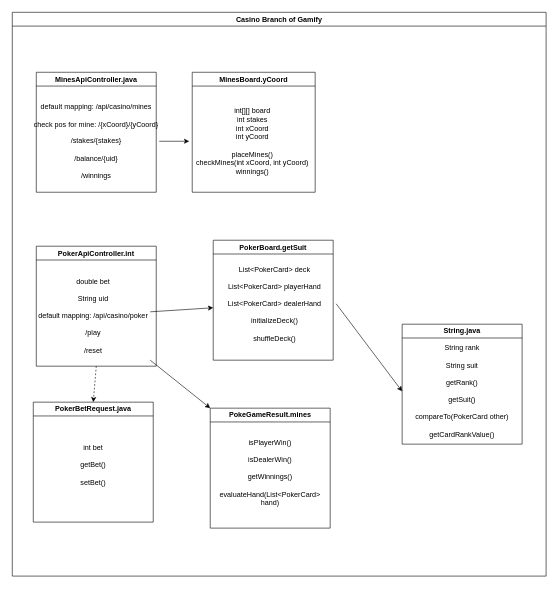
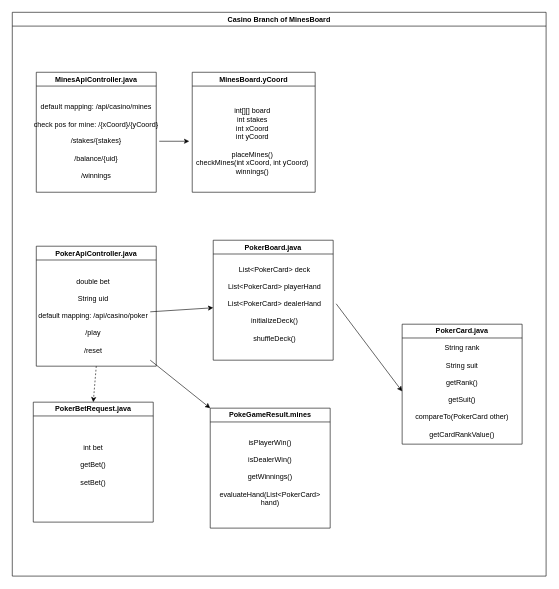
  <mxCell id="0" />
  <mxCell id="1" parent="0" />
  <mxCell id="2" value="MinesBoard.yCoord" style="swimlane;whiteSpace=wrap;html=1;" parent="1" vertex="1"><mxGeometry x="320" y="120" width="205" height="200" as="geometry" /></mxCell>
  <mxCell id="3" value="int[][] board&lt;br&gt;int stakes&lt;br&gt;int xCoord&lt;br&gt;int yCoord&lt;br&gt;&lt;br&gt;placeMines()&lt;br&gt;checkMines(int xCoord, int yCoord)&lt;br&gt;winnings()" style="text;html=1;align=center;verticalAlign=middle;resizable=0;points=[];autosize=1;strokeColor=none;fillColor=none;" parent="2" vertex="1"><mxGeometry x="-5" y="50" width="210" height="130" as="geometry" /></mxCell>
  <mxCell id="4" value="MinesApiController.java" style="swimlane;whiteSpace=wrap;html=1;" parent="1" vertex="1"><mxGeometry x="60" y="120" width="200" height="200" as="geometry" /></mxCell>
  <mxCell id="5" value="default mapping: /api/casino/mines&lt;br&gt;&lt;br&gt;check pos for mine: /{xCoord}/{yCoord}&lt;br&gt;&lt;br&gt;/stakes/{stakes}&lt;br&gt;&lt;br&gt;/balance/{uid}&lt;br&gt;&lt;br&gt;/winnings" style="text;html=1;strokeColor=none;fillColor=none;align=center;verticalAlign=middle;whiteSpace=wrap;rounded=0;" parent="4" vertex="1"><mxGeometry x="-5" y="100" width="210" height="30" as="geometry" /></mxCell>
  <mxCell id="6" style="edgeStyle=none;html=1;exitX=0.5;exitY=1;exitDx=0;exitDy=0;entryX=0.5;entryY=0;entryDx=0;entryDy=0;fillColor=#FFFFFF;dashed=1;" edge="1" parent="1" source="7" target="9"><mxGeometry relative="1" as="geometry" /></mxCell>
- <mxCell id="7" value="PokerApiController.int" style="swimlane;whiteSpace=wrap;html=1;" parent="1" vertex="1"><mxGeometry x="60" y="410" width="200" height="200" as="geometry" /></mxCell>
+ <mxCell id="7" value="PokerApiController.java" style="swimlane;whiteSpace=wrap;html=1;" parent="1" vertex="1"><mxGeometry x="60" y="410" width="200" height="200" as="geometry" /></mxCell>
  <mxCell id="8" value="double bet&lt;br&gt;&lt;br&gt;String uid&lt;br&gt;&lt;br&gt;default mapping: /api/casino/poker&lt;br&gt;&lt;br&gt;/play&lt;br&gt;&lt;br&gt;/reset" style="text;html=1;strokeColor=none;fillColor=none;align=center;verticalAlign=middle;whiteSpace=wrap;rounded=0;" parent="7" vertex="1"><mxGeometry y="41" width="190" height="149" as="geometry" /></mxCell>
  <mxCell id="9" value="PokerBetRequest.java" style="swimlane;whiteSpace=wrap;html=1;" parent="1" vertex="1"><mxGeometry x="55" y="670" width="200" height="200" as="geometry" /></mxCell>
- <mxCell id="10" value="PokerBoard.getSuit" style="swimlane;whiteSpace=wrap;html=1;" parent="1" vertex="1"><mxGeometry x="355" y="400" width="200" height="200" as="geometry" /></mxCell>
+ <mxCell id="10" value="PokerBoard.java" style="swimlane;whiteSpace=wrap;html=1;" parent="1" vertex="1"><mxGeometry x="355" y="400" width="200" height="200" as="geometry" /></mxCell>
  <mxCell id="11" style="edgeStyle=none;html=1;exitX=1;exitY=0.5;exitDx=0;exitDy=0;entryX=0;entryY=0.5;entryDx=0;entryDy=0;fillColor=#FFFFFF;" edge="1" parent="1" source="12" target="14"><mxGeometry relative="1" as="geometry" /></mxCell>
  <mxCell id="12" value="List&amp;lt;PokerCard&amp;gt; deck&lt;br&gt;&lt;br&gt;List&amp;lt;PokerCard&amp;gt; playerHand&lt;br&gt;&lt;br&gt;List&amp;lt;PokerCard&amp;gt; dealerHand&lt;br&gt;&lt;br&gt;initializeDeck()&lt;br&gt;&lt;br&gt;shuffleDeck()" style="text;html=1;strokeColor=none;fillColor=none;align=center;verticalAlign=middle;whiteSpace=wrap;rounded=0;" parent="1" vertex="1"><mxGeometry x="355" y="422" width="205" height="168" as="geometry" /></mxCell>
- <mxCell id="13" value="String.java" style="swimlane;whiteSpace=wrap;html=1;" parent="1" vertex="1"><mxGeometry x="670" y="540" width="200" height="200" as="geometry" /></mxCell>
+ <mxCell id="13" value="PokerCard.java" style="swimlane;whiteSpace=wrap;html=1;" parent="1" vertex="1"><mxGeometry x="670" y="540" width="200" height="200" as="geometry" /></mxCell>
  <mxCell id="14" value="String rank&lt;br&gt;&lt;br&gt;String suit&lt;br&gt;&lt;br&gt;getRank()&lt;br&gt;&lt;br&gt;getSuit()&lt;br&gt;&lt;br&gt;compareTo(PokerCard other)&lt;br&gt;&lt;br&gt;getCardRankValue()" style="text;html=1;strokeColor=none;fillColor=none;align=center;verticalAlign=middle;whiteSpace=wrap;rounded=0;" parent="13" vertex="1"><mxGeometry y="24" width="200" height="176" as="geometry" /></mxCell>
  <mxCell id="15" value="int bet&lt;br&gt;&lt;br&gt;getBet()&lt;br&gt;&lt;br&gt;setBet()" style="text;html=1;strokeColor=none;fillColor=none;align=center;verticalAlign=middle;whiteSpace=wrap;rounded=0;" parent="1" vertex="1"><mxGeometry x="60" y="690" width="190" height="170" as="geometry" /></mxCell>
  <mxCell id="16" value="PokeGameResult.mines" style="swimlane;whiteSpace=wrap;html=1;" parent="1" vertex="1"><mxGeometry x="350" y="680" width="200" height="200" as="geometry" /></mxCell>
  <mxCell id="17" value="isPlayerWin()&lt;br&gt;&lt;br&gt;isDealerWin()&lt;br&gt;&lt;br&gt;getWinnings()&lt;br&gt;&lt;br&gt;evaluateHand(List&amp;lt;PokerCard&amp;gt; hand)&lt;br&gt;&lt;br&gt;" style="text;html=1;strokeColor=none;fillColor=none;align=center;verticalAlign=middle;whiteSpace=wrap;rounded=0;" parent="16" vertex="1"><mxGeometry y="30" width="200" height="170" as="geometry" /></mxCell>
- <mxCell id="18" value="Casino Branch of Gamify" style="swimlane;whiteSpace=wrap;html=1;" vertex="1" parent="1"><mxGeometry x="20" y="20" width="890" height="940" as="geometry" /></mxCell>
+ <mxCell id="18" value="Casino Branch of MinesBoard" style="swimlane;whiteSpace=wrap;html=1;" vertex="1" parent="1"><mxGeometry x="20" y="20" width="890" height="940" as="geometry" /></mxCell>
  <mxCell id="19" style="edgeStyle=none;html=1;exitX=1;exitY=0.5;exitDx=0;exitDy=0;fillColor=#FFFFFF;" edge="1" parent="1" source="5" target="3"><mxGeometry relative="1" as="geometry" /></mxCell>
  <mxCell id="20" style="edgeStyle=none;html=1;fillColor=#FFFFFF;" edge="1" parent="1" source="8" target="12"><mxGeometry relative="1" as="geometry" /></mxCell>
  <mxCell id="21" style="edgeStyle=none;html=1;exitX=1;exitY=1;exitDx=0;exitDy=0;entryX=0;entryY=0;entryDx=0;entryDy=0;fillColor=#FFFFFF;" edge="1" parent="1" source="8" target="16"><mxGeometry relative="1" as="geometry" /></mxCell>
